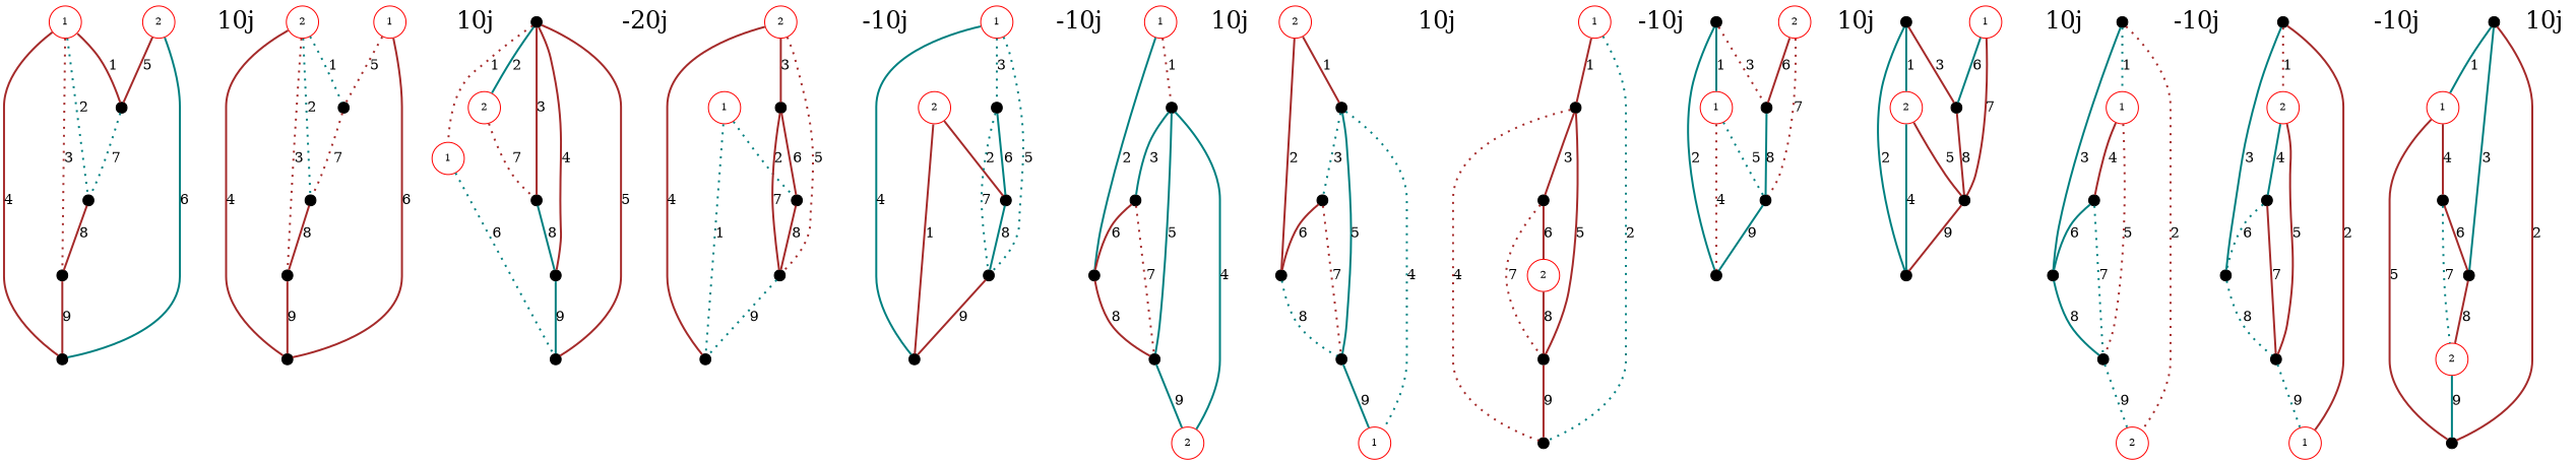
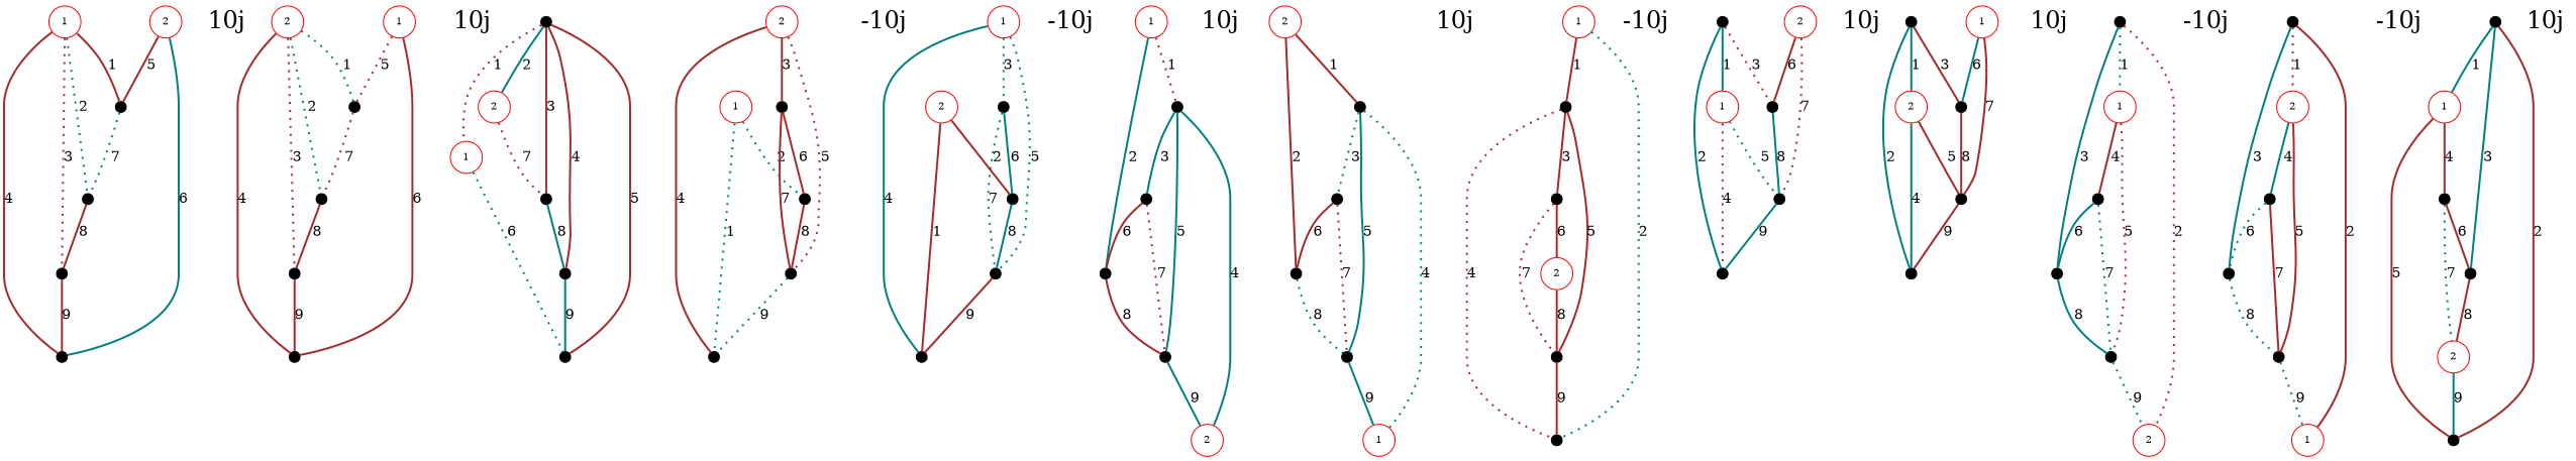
  graph {
    node [shape=point]
    edge [order=1 penwidth=2.0 color=brown style=bold]
    n1 [color="#ff0000" extNr=1 fontsize="10pt" label=1 shape=circle width="0.15pt"]
    2 [width="0.15pt"]
    3 [width="0.15pt"]
    4 [width="0.15pt"]
    5 [width="0.15pt"]
    n6 [color="#ff0000" extNr=2 fontsize="10pt" label=2 shape=circle width="0.15pt"]
    n7 [fontsize="24pt" label="10j" shape=plaintext]
    n8 [color="#ff0000" extNr=2 fontsize="10pt" label=2 shape=circle width="0.15pt"]
    9 [width="0.15pt"]
    10 [width="0.15pt"]
    11 [width="0.15pt"]
    12 [width="0.15pt"]
    n13 [color="#ff0000" extNr=1 fontsize="10pt" label=1 shape=circle width="0.15pt"]
    n14 [fontsize="24pt" label="10j" shape=plaintext]
    14 [width="0.15pt"]
    n16 [color="#ff0000" extNr=1 fontsize="10pt" label=1 shape=circle width="0.15pt"]
    n17 [color="#ff0000" extNr=2 fontsize="10pt" label=2 shape=circle width="0.15pt"]
    17 [width="0.15pt"]
    18 [width="0.15pt"]
    19 [width="0.15pt"]
-   n21 [fontsize="24pt" label="-20j" shape=plaintext]
    n22 [color="#ff0000" extNr=1 fontsize="10pt" label=1 shape=circle width="0.15pt"]
    24 [width="0.15pt"]
    26 [width="0.15pt"]
    n25 [color="#ff0000" extNr=2 fontsize="10pt" label=2 shape=circle width="0.15pt"]
    23 [width="0.15pt"]
    25 [width="0.15pt"]
    n28 [fontsize="24pt" label="-10j" shape=plaintext]
    n29 [color="#ff0000" extNr=2 fontsize="10pt" label=2 shape=circle width="0.15pt"]
    31 [width="0.15pt"]
    33 [width="0.15pt"]
    n32 [color="#ff0000" extNr=1 fontsize="10pt" label=1 shape=circle width="0.15pt"]
    30 [width="0.15pt"]
    32 [width="0.15pt"]
    n35 [fontsize="24pt" label="-10j" shape=plaintext]
    n36 [color="#ff0000" extNr=1 fontsize="10pt" label=1 shape=circle width="0.15pt"]
    36 [width="0.15pt"]
    38 [width="0.15pt"]
    37 [width="0.15pt"]
    39 [width="0.15pt"]
    n41 [color="#ff0000" extNr=2 fontsize="10pt" label=2 shape=circle width="0.15pt"]
    n42 [fontsize="24pt" label="10j" shape=plaintext]
    n43 [color="#ff0000" extNr=2 fontsize="10pt" label=2 shape=circle width="0.15pt"]
    43 [width="0.15pt"]
    45 [width="0.15pt"]
    44 [width="0.15pt"]
    46 [width="0.15pt"]
    n48 [color="#ff0000" extNr=1 fontsize="10pt" label=1 shape=circle width="0.15pt"]
    n49 [fontsize="24pt" label="10j" shape=plaintext]
    n50 [color="#ff0000" extNr=1 fontsize="10pt" label=1 shape=circle width="0.15pt"]
    50 [width="0.15pt"]
    54 [width="0.15pt"]
    51 [width="0.15pt"]
    53 [width="0.15pt"]
    n55 [color="#ff0000" extNr=2 fontsize="10pt" label=2 shape=circle width="0.15pt"]
    n56 [fontsize="24pt" label="-10j" shape=plaintext]
    56 [width="0.15pt"]
    n58 [color="#ff0000" extNr=1 fontsize="10pt" label=1 shape=circle width="0.15pt"]
    59 [width="0.15pt"]
    61 [width="0.15pt"]
    60 [width="0.15pt"]
    n62 [color="#ff0000" extNr=2 fontsize="10pt" label=2 shape=circle width="0.15pt"]
    n63 [fontsize="24pt" label="10j" shape=plaintext]
    63 [width="0.15pt"]
    n65 [color="#ff0000" extNr=2 fontsize="10pt" label=2 shape=circle width="0.15pt"]
    66 [width="0.15pt"]
    68 [width="0.15pt"]
    67 [width="0.15pt"]
    n69 [color="#ff0000" extNr=1 fontsize="10pt" label=1 shape=circle width="0.15pt"]
    n70 [fontsize="24pt" label="10j" shape=plaintext]
    70 [width="0.15pt"]
    n72 [color="#ff0000" extNr=1 fontsize="10pt" label=1 shape=circle width="0.15pt"]
    73 [width="0.15pt"]
    n74 [color="#ff0000" extNr=2 fontsize="10pt" label=2 shape=circle width="0.15pt"]
    72 [width="0.15pt"]
    74 [width="0.15pt"]
    n77 [fontsize="24pt" label="-10j" shape=plaintext]
    77 [width="0.15pt"]
    n79 [color="#ff0000" extNr=2 fontsize="10pt" label=2 shape=circle width="0.15pt"]
    80 [width="0.15pt"]
    n81 [color="#ff0000" extNr=1 fontsize="10pt" label=1 shape=circle width="0.15pt"]
    79 [width="0.15pt"]
    81 [width="0.15pt"]
    n84 [fontsize="24pt" label="-10j" shape=plaintext]
    84 [width="0.15pt"]
    n86 [color="#ff0000" extNr=1 fontsize="10pt" label=1 shape=circle width="0.15pt"]
    87 [width="0.15pt"]
    89 [width="0.15pt"]
    86 [width="0.15pt"]
    n90 [color="#ff0000" extNr=2 fontsize="10pt" label=2 shape=circle width="0.15pt"]
    n91 [fontsize="24pt" label="10j" shape=plaintext]
    n1 -- 2 [label=1]
    n1 -- 3 [label=2 order=2 color=teal style=dotted]
    n1 -- 4 [label=3 order=3 style=dotted]
    n1 -- 5 [label=4 order=4 style=solid]
    2 -- 3 [label=7 order=7 color=teal style=dotted]
    3 -- 4 [label=8 order=8 style=solid]
    4 -- 5 [label=9 order=9 style=solid]
    n6 -- 2 [label=5 order=5 style=solid]
    n6 -- 5 [label=6 order=6 color=teal]
    n8 -- 9 [label=1 color=teal style=dotted]
    n8 -- 10 [label=2 order=2 color=teal style=dotted]
    n8 -- 11 [label=3 order=3 style=dotted]
    n8 -- 12 [label=4 order=4]
    9 -- 10 [label=7 order=7 style=dotted]
    10 -- 11 [label=8 order=8]
    11 -- 12 [label=9 order=9 style=solid]
    n13 -- 9 [label=5 order=5 style=dotted]
    n13 -- 12 [label=6 order=6]
    14 -- n16 [label=1 style=dotted]
    14 -- n17 [label=2 order=2 color=teal style=solid]
    14 -- 17 [label=3 order=3 style=solid]
    14 -- 18 [label=4 order=4]
    14 -- 19 [label=5 order=5]
    n16 -- 19 [label=6 order=6 color=teal style=dotted]
    n17 -- 17 [label=7 order=7 style=dotted]
    17 -- 18 [label=8 order=8 color=teal]
    18 -- 19 [label=9 order=9 color=teal]
    n22 -- 24 [label=2 order=2 color=teal style=dotted]
    n22 -- 26 [label=1 color=teal style=dotted]
    24 -- 25 [label=8 order=8 style=solid]
    n25 -- 26 [label=4 order=4 style=solid]
    n25 -- 23 [label=3 order=3 style=solid]
    n25 -- 25 [label=5 order=5 style=dotted]
    23 -- 24 [label=6 order=6]
    23 -- 25 [label=7 order=7]
    25 -- 26 [label=9 order=9 color=teal style=dotted]
    n29 -- 31 [label=2 order=2]
    n29 -- 33 [label=1]
    31 -- 32 [label=8 order=8 color=teal]
    n32 -- 33 [label=4 order=4 color=teal]
    n32 -- 30 [label=3 order=3 color=teal style=dotted]
    n32 -- 32 [label=5 order=5 color=teal style=dotted]
    30 -- 31 [label=6 order=6 color=teal style=solid]
    30 -- 32 [label=7 order=7 color=teal style=dotted]
    32 -- 33 [label=9 order=9 style=solid]
    n36 -- 36 [label=1 style=dotted]
    n36 -- 38 [label=2 order=2 color=teal]
    36 -- 37 [label=3 order=3 color=teal]
    36 -- 39 [label=5 order=5 color=teal style=solid]
    36 -- n41 [label=4 order=4 color=teal]
    38 -- 39 [label=8 order=8 style=solid]
    37 -- 38 [label=6 order=6]
    37 -- 39 [label=7 order=7 style=dotted]
    39 -- n41 [label=9 order=9 color=teal style=solid]
    n43 -- 43 [label=1 style=solid]
    n43 -- 45 [label=2 order=2 style=solid]
    43 -- 44 [label=3 order=3 color=teal style=dotted]
    43 -- 46 [label=5 order=5 color=teal]
    43 -- n48 [label=4 order=4 color=teal style=dotted]
    45 -- 46 [label=8 order=8 color=teal style=dotted]
    44 -- 45 [label=6 order=6]
    44 -- 46 [label=7 order=7 style=dotted]
    46 -- n48 [label=9 order=9 color=teal style=solid]
    n50 -- 50 [label=1]
    n50 -- 54 [label=2 order=2 color=teal style=dotted]
    50 -- 54 [label=4 order=4 style=dotted]
    50 -- 51 [label=3 order=3 style=solid]
    50 -- 53 [label=5 order=5]
    51 -- 53 [label=7 order=7 style=dotted]
    51 -- n55 [label=6 order=6]
    53 -- 54 [label=9 order=9]
    n55 -- 53 [label=8 order=8 style=solid]
    56 -- n58 [label=1 color=teal]
    56 -- 59 [label=3 order=3 style=dotted]
    56 -- 61 [label=2 order=2 color=teal]
    n58 -- 61 [label=4 order=4 style=dotted]
    n58 -- 60 [label=5 order=5 color=teal style=dotted]
    59 -- 60 [label=8 order=8 color=teal]
    60 -- 61 [label=9 order=9 color=teal style=solid]
    n62 -- 59 [label=6 order=6 style=solid]
    n62 -- 60 [label=7 order=7 style=dotted]
    63 -- n65 [label=1 color=teal]
    63 -- 66 [label=3 order=3 style=solid]
    63 -- 68 [label=2 order=2 color=teal]
    n65 -- 68 [label=4 order=4 color=teal]
    n65 -- 67 [label=5 order=5]
    66 -- 67 [label=8 order=8]
    67 -- 68 [label=9 order=9 style=solid]
    n69 -- 66 [label=6 order=6 color=teal]
    n69 -- 67 [label=7 order=7 style=solid]
    70 -- n72 [label=1 color=teal style=dotted]
    70 -- 73 [label=3 order=3 color=teal]
    70 -- n74 [label=2 order=2 style=dotted]
    n72 -- 72 [label=4 order=4 style=solid]
    n72 -- 74 [label=5 order=5 style=dotted]
    73 -- 74 [label=8 order=8 color=teal style=solid]
    72 -- 73 [label=6 order=6 color=teal]
    72 -- 74 [label=7 order=7 color=teal style=dotted]
    74 -- n74 [label=9 order=9 color=teal style=dotted]
    77 -- n79 [label=1 style=dotted]
    77 -- 80 [label=3 order=3 color=teal]
    77 -- n81 [label=2 order=2]
    n79 -- 79 [label=4 order=4 color=teal style=solid]
    n79 -- 81 [label=5 order=5]
    80 -- 81 [label=8 order=8 color=teal style=dotted]
    79 -- 80 [label=6 order=6 color=teal style=dotted]
    79 -- 81 [label=7 order=7]
    81 -- n81 [label=9 order=9 color=teal style=dotted]
    84 -- n86 [label=1 color=teal style=solid]
    84 -- 87 [label=3 order=3 color=teal style=solid]
    84 -- 89 [label=2 order=2]
    n86 -- 89 [label=5 order=5 style=solid]
    n86 -- 86 [label=4 order=4 style=solid]
    87 -- n90 [label=8 order=8]
    86 -- 87 [label=6 order=6 style=solid]
    86 -- n90 [label=7 order=7 color=teal style=dotted]
    n90 -- 89 [label=9 order=9 color=teal style=solid]
  }
